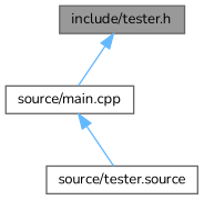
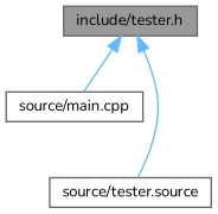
  digraph {
    fontname=Nunito
    node [color=grey40 fillcolor=white fontname=Nunito fontsize=10 shape=box style=filled]
    edge [color=steelblue1 dir=back fontname=Nunito fontsize=10 labelfontname=Helvetica labelfontsize=10 style=solid]
    n1 [color=gray40 fillcolor=grey60 fontcolor=black height=0.2 label="include/tester.h" width=0.4]
    n2 [height=0.2 label="source/main.cpp" width=0.4]
    n3 [height=0.2 label="source/tester.source" width=0.4]
    n1 -> n2
-   n2 -> n3
+   n1 -> n3
  }
